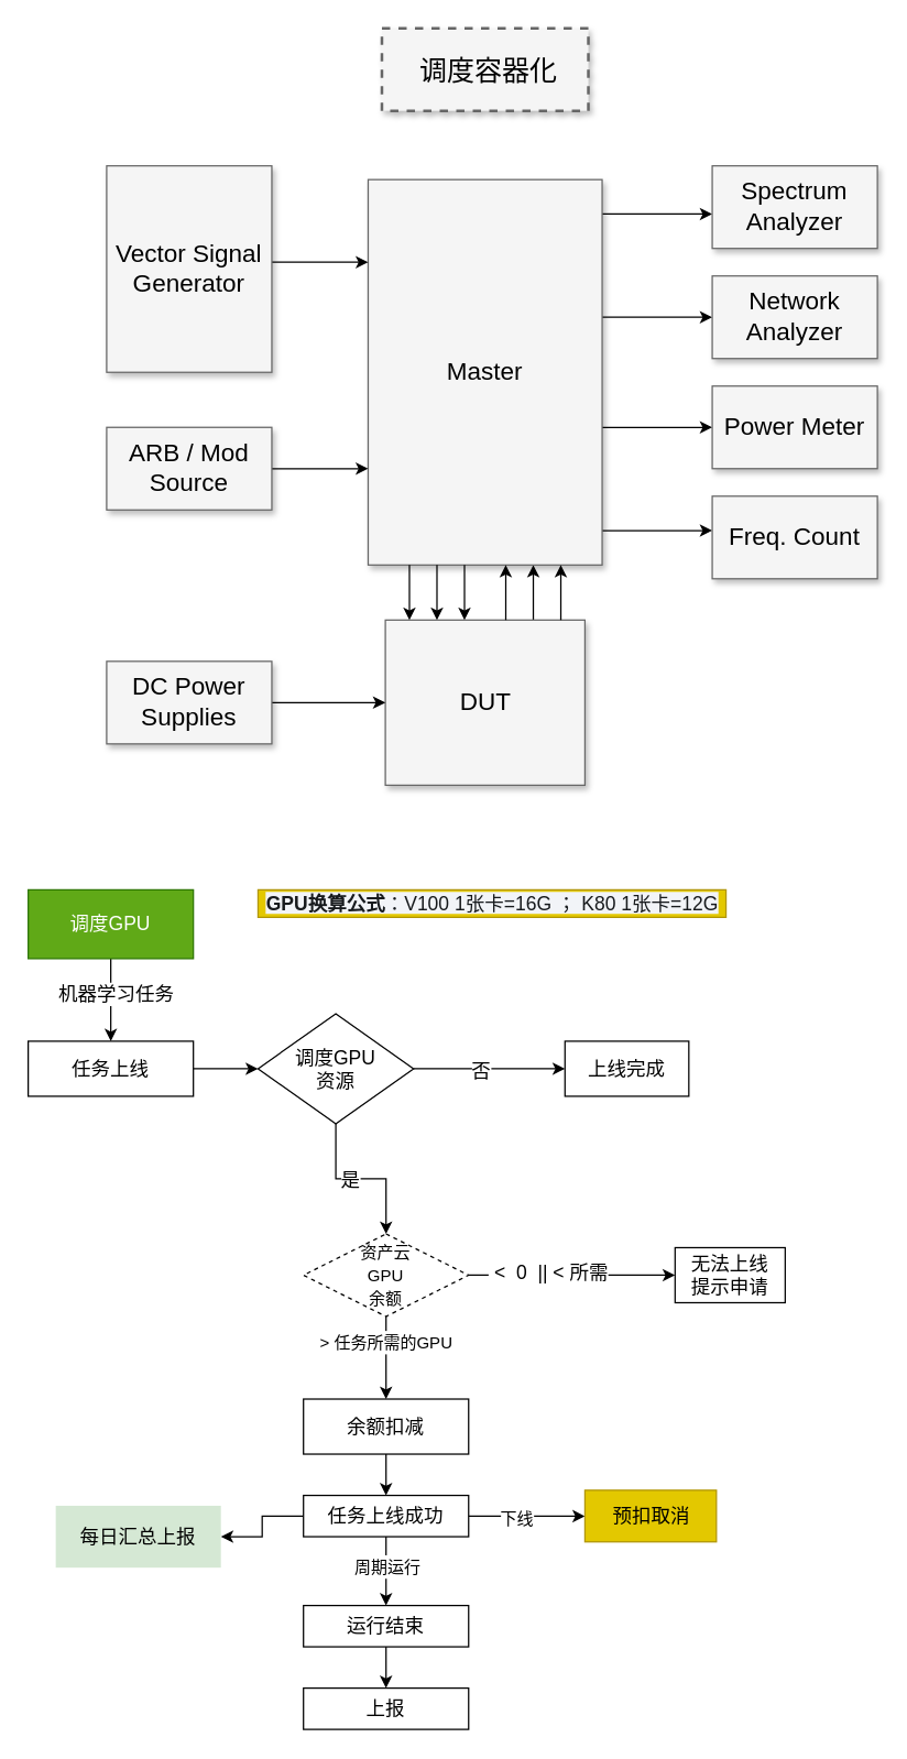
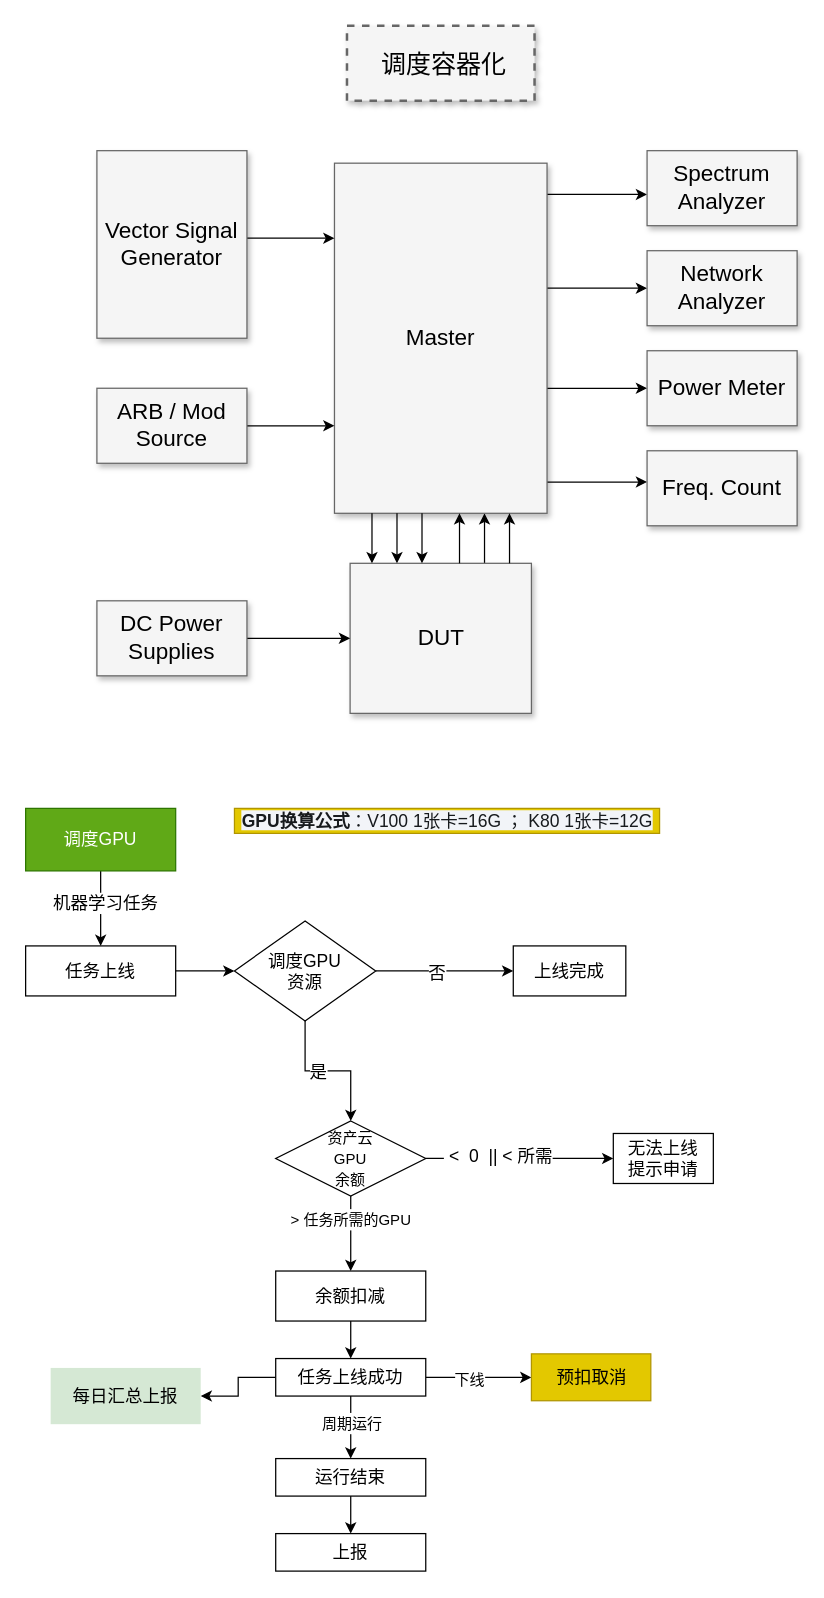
  <mxCell id="0" style=";html=1;" />
  <mxCell id="1" style=";html=1;" parent="0" />
  <mxCell id="2" value="&amp;nbsp;调度容器化" style="whiteSpace=wrap;html=1;shadow=1;fontSize=20;fillColor=#f5f5f5;strokeColor=#666666;strokeWidth=2;dashed=1;" parent="1" vertex="1"><mxGeometry x="277" y="20" width="150" height="60" as="geometry" /></mxCell>
  <mxCell id="3" style="edgeStyle=elbowEdgeStyle;rounded=0;html=1;startArrow=none;startFill=0;jettySize=auto;orthogonalLoop=1;fontSize=18;elbow=vertical;" parent="1" source="8" target="9" edge="1"><mxGeometry relative="1" as="geometry" /></mxCell>
  <mxCell id="4" style="edgeStyle=elbowEdgeStyle;rounded=0;html=1;startArrow=none;startFill=0;jettySize=auto;orthogonalLoop=1;fontSize=18;elbow=vertical;" parent="1" source="8" target="10" edge="1"><mxGeometry relative="1" as="geometry" /></mxCell>
  <mxCell id="5" style="edgeStyle=elbowEdgeStyle;rounded=0;html=1;startArrow=none;startFill=0;jettySize=auto;orthogonalLoop=1;fontSize=18;elbow=vertical;" parent="1" source="8" target="11" edge="1"><mxGeometry relative="1" as="geometry" /></mxCell>
  <mxCell id="6" style="edgeStyle=elbowEdgeStyle;rounded=0;html=1;startArrow=none;startFill=0;jettySize=auto;orthogonalLoop=1;fontSize=18;elbow=vertical;" parent="1" source="8" target="12" edge="1"><mxGeometry relative="1" as="geometry" /></mxCell>
  <mxCell id="7" style="edgeStyle=elbowEdgeStyle;rounded=0;html=1;startArrow=none;startFill=0;jettySize=auto;orthogonalLoop=1;fontSize=18;" parent="1" source="17" target="8" edge="1"><mxGeometry relative="1" as="geometry"><Array as="points"><mxPoint x="387" y="430" /></Array></mxGeometry></mxCell>
  <mxCell id="8" value="Master" style="whiteSpace=wrap;html=1;shadow=1;fontSize=18;fillColor=#f5f5f5;strokeColor=#666666;" parent="1" vertex="1"><mxGeometry x="267" y="130" width="170" height="280" as="geometry" /></mxCell>
  <mxCell id="9" value="Spectrum Analyzer" style="whiteSpace=wrap;html=1;shadow=1;fontSize=18;fillColor=#f5f5f5;strokeColor=#666666;" parent="1" vertex="1"><mxGeometry x="517" y="120" width="120" height="60" as="geometry" /></mxCell>
  <mxCell id="10" value="Network Analyzer" style="whiteSpace=wrap;html=1;shadow=1;fontSize=18;fillColor=#f5f5f5;strokeColor=#666666;" parent="1" vertex="1"><mxGeometry x="517" y="200" width="120" height="60" as="geometry" /></mxCell>
  <mxCell id="11" value="Power Meter" style="whiteSpace=wrap;html=1;shadow=1;fontSize=18;fillColor=#f5f5f5;strokeColor=#666666;" parent="1" vertex="1"><mxGeometry x="517" y="280" width="120" height="60" as="geometry" /></mxCell>
  <mxCell id="12" value="Freq. Count" style="whiteSpace=wrap;html=1;shadow=1;fontSize=18;fillColor=#f5f5f5;strokeColor=#666666;" parent="1" vertex="1"><mxGeometry x="517" y="360" width="120" height="60" as="geometry" /></mxCell>
  <mxCell id="13" style="edgeStyle=elbowEdgeStyle;rounded=0;html=1;startArrow=none;startFill=0;jettySize=auto;orthogonalLoop=1;fontSize=18;elbow=vertical;" parent="1" source="14" target="8" edge="1"><mxGeometry relative="1" as="geometry"><Array as="points"><mxPoint x="237" y="190" /></Array></mxGeometry></mxCell>
  <mxCell id="14" value="Vector Signal Generator" style="whiteSpace=wrap;html=1;shadow=1;fontSize=18;fillColor=#f5f5f5;strokeColor=#666666;" parent="1" vertex="1"><mxGeometry x="77" y="120" width="120" height="150" as="geometry" /></mxCell>
  <mxCell id="15" style="edgeStyle=elbowEdgeStyle;rounded=0;html=1;startArrow=none;startFill=0;jettySize=auto;orthogonalLoop=1;fontSize=18;elbow=vertical;" parent="1" source="16" target="8" edge="1"><mxGeometry relative="1" as="geometry" /></mxCell>
  <mxCell id="16" value="ARB / Mod Source" style="whiteSpace=wrap;html=1;shadow=1;fontSize=18;fillColor=#f5f5f5;strokeColor=#666666;" parent="1" vertex="1"><mxGeometry x="77" y="310" width="120" height="60" as="geometry" /></mxCell>
  <mxCell id="17" value="DUT" style="whiteSpace=wrap;html=1;shadow=1;fontSize=18;fillColor=#f5f5f5;strokeColor=#666666;" parent="1" vertex="1"><mxGeometry x="279.5" y="450" width="145" height="120" as="geometry" /></mxCell>
  <mxCell id="18" style="edgeStyle=elbowEdgeStyle;rounded=0;html=1;startArrow=none;startFill=0;jettySize=auto;orthogonalLoop=1;fontSize=18;elbow=vertical;" parent="1" source="19" target="17" edge="1"><mxGeometry relative="1" as="geometry" /></mxCell>
  <mxCell id="19" value="DC Power Supplies" style="whiteSpace=wrap;html=1;shadow=1;fontSize=18;fillColor=#f5f5f5;strokeColor=#666666;" parent="1" vertex="1"><mxGeometry x="77" y="480" width="120" height="60" as="geometry" /></mxCell>
  <mxCell id="20" style="edgeStyle=elbowEdgeStyle;rounded=0;html=1;startArrow=none;startFill=0;jettySize=auto;orthogonalLoop=1;fontSize=18;" parent="1" source="17" target="8" edge="1"><mxGeometry relative="1" as="geometry"><mxPoint x="417" y="460" as="sourcePoint" /><mxPoint x="417" y="420" as="targetPoint" /><Array as="points"><mxPoint x="407" y="430" /><mxPoint x="387" y="430" /></Array></mxGeometry></mxCell>
  <mxCell id="21" style="edgeStyle=elbowEdgeStyle;rounded=0;html=1;startArrow=none;startFill=0;jettySize=auto;orthogonalLoop=1;fontSize=18;" parent="1" edge="1"><mxGeometry relative="1" as="geometry"><mxPoint x="367" y="450" as="sourcePoint" /><mxPoint x="367" y="410" as="targetPoint" /><Array as="points"><mxPoint x="367" y="430" /><mxPoint x="367" y="430" /></Array></mxGeometry></mxCell>
  <mxCell id="22" style="edgeStyle=elbowEdgeStyle;rounded=0;html=1;startArrow=none;startFill=0;jettySize=auto;orthogonalLoop=1;fontSize=18;" parent="1" edge="1"><mxGeometry relative="1" as="geometry"><mxPoint x="337" y="410" as="sourcePoint" /><mxPoint x="337" y="450" as="targetPoint" /><Array as="points"><mxPoint x="337" y="430" /><mxPoint x="367" y="440" /></Array></mxGeometry></mxCell>
  <mxCell id="23" style="edgeStyle=elbowEdgeStyle;rounded=0;html=1;startArrow=none;startFill=0;jettySize=auto;orthogonalLoop=1;fontSize=18;" parent="1" edge="1"><mxGeometry relative="1" as="geometry"><mxPoint x="317" y="410" as="sourcePoint" /><mxPoint x="317" y="450" as="targetPoint" /><Array as="points"><mxPoint x="317" y="430" /><mxPoint x="347" y="440" /></Array></mxGeometry></mxCell>
  <mxCell id="24" style="edgeStyle=elbowEdgeStyle;rounded=0;html=1;startArrow=none;startFill=0;jettySize=auto;orthogonalLoop=1;fontSize=18;" parent="1" edge="1"><mxGeometry relative="1" as="geometry"><mxPoint x="297" y="410" as="sourcePoint" /><mxPoint x="297" y="450" as="targetPoint" /><Array as="points"><mxPoint x="297" y="430" /><mxPoint x="327" y="440" /></Array></mxGeometry></mxCell>
  <mxCell id="25" value="" style="edgeStyle=orthogonalEdgeStyle;rounded=0;orthogonalLoop=1;jettySize=auto;html=1;fontSize=14;" edge="1" parent="1" source="27" target="29"><mxGeometry relative="1" as="geometry" /></mxCell>
  <mxCell id="26" value="&amp;nbsp;机器学习任务" style="edgeLabel;html=1;align=center;verticalAlign=middle;resizable=0;points=[];fontSize=14;" vertex="1" connectable="0" parent="25"><mxGeometry x="-0.175" y="1" relative="1" as="geometry"><mxPoint as="offset" /></mxGeometry></mxCell>
  <mxCell id="27" value="调度GPU" style="rounded=0;whiteSpace=wrap;html=1;fontSize=14;fillColor=#60a917;fontColor=#ffffff;strokeColor=#2D7600;" vertex="1" parent="1"><mxGeometry x="20" y="646" width="120" height="50" as="geometry" /></mxCell>
  <mxCell id="28" value="" style="edgeStyle=orthogonalEdgeStyle;rounded=0;orthogonalLoop=1;jettySize=auto;html=1;fontSize=14;" edge="1" parent="1" source="29" target="34"><mxGeometry relative="1" as="geometry" /></mxCell>
  <mxCell id="29" value="任务上线" style="whiteSpace=wrap;html=1;rounded=0;fontSize=14;" vertex="1" parent="1"><mxGeometry x="20" y="756" width="120" height="40" as="geometry" /></mxCell>
  <mxCell id="30" value="" style="edgeStyle=orthogonalEdgeStyle;rounded=0;orthogonalLoop=1;jettySize=auto;html=1;fontSize=14;" edge="1" parent="1" source="34" target="35"><mxGeometry relative="1" as="geometry" /></mxCell>
  <mxCell id="31" value="否" style="edgeLabel;html=1;align=center;verticalAlign=middle;resizable=0;points=[];fontSize=14;" vertex="1" connectable="0" parent="30"><mxGeometry x="-0.133" y="-1" relative="1" as="geometry"><mxPoint as="offset" /></mxGeometry></mxCell>
  <mxCell id="32" value="" style="edgeStyle=orthogonalEdgeStyle;rounded=0;orthogonalLoop=1;jettySize=auto;html=1;fontSize=14;" edge="1" parent="1" source="34" target="40"><mxGeometry relative="1" as="geometry" /></mxCell>
  <mxCell id="33" value="是" style="edgeLabel;html=1;align=center;verticalAlign=middle;resizable=0;points=[];fontSize=14;" vertex="1" connectable="0" parent="32"><mxGeometry x="-0.15" relative="1" as="geometry"><mxPoint as="offset" /></mxGeometry></mxCell>
  <mxCell id="34" value="调度GPU&lt;br style=&quot;font-size: 14px;&quot;&gt;资源" style="rhombus;whiteSpace=wrap;html=1;rounded=0;fontSize=14;" vertex="1" parent="1"><mxGeometry x="187" y="736" width="113" height="80" as="geometry" /></mxCell>
  <mxCell id="35" value="上线完成" style="whiteSpace=wrap;html=1;rounded=0;fontSize=14;" vertex="1" parent="1"><mxGeometry x="410" y="756" width="90" height="40" as="geometry" /></mxCell>
  <mxCell id="36" value="" style="edgeStyle=orthogonalEdgeStyle;rounded=0;orthogonalLoop=1;jettySize=auto;html=1;fontSize=14;" edge="1" parent="1" source="40" target="41"><mxGeometry relative="1" as="geometry" /></mxCell>
  <mxCell id="37" value="&amp;nbsp;&amp;lt;&amp;nbsp; 0&amp;nbsp; || &amp;lt; 所需" style="edgeLabel;html=1;align=center;verticalAlign=middle;resizable=0;points=[];fontSize=14;" vertex="1" connectable="0" parent="36"><mxGeometry x="-0.244" y="3" relative="1" as="geometry"><mxPoint as="offset" /></mxGeometry></mxCell>
  <mxCell id="38" value="" style="edgeStyle=orthogonalEdgeStyle;rounded=0;orthogonalLoop=1;jettySize=auto;html=1;fontSize=14;" edge="1" parent="1" source="40" target="45"><mxGeometry relative="1" as="geometry" /></mxCell>
  <mxCell id="39" value="&lt;font style=&quot;font-size: 12px&quot;&gt;&amp;gt; 任务所需的GPU&lt;/font&gt;" style="edgeLabel;html=1;align=center;verticalAlign=middle;resizable=0;points=[];fontSize=14;" vertex="1" connectable="0" parent="38"><mxGeometry x="-0.4" y="-1" relative="1" as="geometry"><mxPoint as="offset" /></mxGeometry></mxCell>
- <mxCell id="40" value="&lt;font style=&quot;font-size: 12px&quot;&gt;资产云&lt;br&gt;GPU&lt;br&gt;余额&lt;/font&gt;" style="rhombus;whiteSpace=wrap;html=1;rounded=0;fontSize=14;dashed=1;" vertex="1" parent="1"><mxGeometry x="220" y="896" width="120" height="60" as="geometry" /></mxCell>
+ <mxCell id="40" value="&lt;font style=&quot;font-size: 12px&quot;&gt;资产云&lt;br&gt;GPU&lt;br&gt;余额&lt;/font&gt;" style="rhombus;whiteSpace=wrap;html=1;rounded=0;fontSize=14;" vertex="1" parent="1"><mxGeometry x="220" y="896" width="120" height="60" as="geometry" /></mxCell>
  <mxCell id="41" value="无法上线&lt;br&gt;提示申请" style="whiteSpace=wrap;html=1;rounded=0;fontSize=14;" vertex="1" parent="1"><mxGeometry x="490" y="906" width="80" height="40" as="geometry" /></mxCell>
  <mxCell id="42" value="" style="edgeStyle=orthogonalEdgeStyle;rounded=0;orthogonalLoop=1;jettySize=auto;html=1;exitX=0.5;exitY=1;exitDx=0;exitDy=0;fontSize=14;" edge="1" parent="1" source="53" target="48"><mxGeometry relative="1" as="geometry" /></mxCell>
  <mxCell id="43" value="&lt;font style=&quot;font-size: 12px&quot;&gt;周期运行&lt;/font&gt;" style="edgeLabel;html=1;align=center;verticalAlign=middle;resizable=0;points=[];fontSize=14;" vertex="1" connectable="0" parent="42"><mxGeometry x="-0.143" relative="1" as="geometry"><mxPoint as="offset" /></mxGeometry></mxCell>
  <mxCell id="44" value="" style="edgeStyle=orthogonalEdgeStyle;rounded=0;orthogonalLoop=1;jettySize=auto;html=1;fontSize=14;" edge="1" parent="1" source="45" target="53"><mxGeometry relative="1" as="geometry" /></mxCell>
  <mxCell id="45" value="余额扣减" style="whiteSpace=wrap;html=1;rounded=0;fontSize=14;" vertex="1" parent="1"><mxGeometry x="220" y="1016" width="120" height="40" as="geometry" /></mxCell>
  <mxCell id="46" value="&lt;span style=&quot;color: rgb(23 , 26 , 29) ; font-family: , , &amp;#34;pingfang sc&amp;#34; , &amp;#34;hiragino sans gb&amp;#34; , &amp;#34;segoe ui&amp;#34; , , &amp;#34;roboto&amp;#34; , &amp;#34;droid sans&amp;#34; , &amp;#34;helvetica neue&amp;#34; , sans-serif ; font-size: 14px ; text-align: left ; background-color: rgb(242 , 244 , 248)&quot;&gt;&lt;b&gt;GPU换算公式&lt;/b&gt;：V100 1张卡=16G ； K80 1张卡=12G&lt;/span&gt;" style="text;html=1;align=center;verticalAlign=middle;resizable=0;points=[];autosize=1;strokeColor=#B09500;fillColor=#e3c800;fontColor=#000000;" vertex="1" parent="1"><mxGeometry x="187" y="646" width="340" height="20" as="geometry" /></mxCell>
  <mxCell id="47" value="" style="edgeStyle=orthogonalEdgeStyle;rounded=0;orthogonalLoop=1;jettySize=auto;html=1;fontSize=14;" edge="1" parent="1" source="48" target="49"><mxGeometry relative="1" as="geometry" /></mxCell>
  <mxCell id="48" value="运行结束" style="whiteSpace=wrap;html=1;rounded=0;fontSize=14;" vertex="1" parent="1"><mxGeometry x="220" y="1166" width="120" height="30" as="geometry" /></mxCell>
  <mxCell id="49" value="上报" style="whiteSpace=wrap;html=1;rounded=0;fontSize=14;" vertex="1" parent="1"><mxGeometry x="220" y="1226" width="120" height="30" as="geometry" /></mxCell>
  <mxCell id="50" value="" style="edgeStyle=orthogonalEdgeStyle;rounded=0;orthogonalLoop=1;jettySize=auto;html=1;fontSize=14;" edge="1" parent="1" source="53" target="54"><mxGeometry relative="1" as="geometry" /></mxCell>
  <mxCell id="51" value="&lt;font style=&quot;font-size: 12px&quot;&gt;下线&lt;/font&gt;" style="edgeLabel;html=1;align=center;verticalAlign=middle;resizable=0;points=[];fontSize=14;" vertex="1" connectable="0" parent="50"><mxGeometry x="-0.2" y="-1" relative="1" as="geometry"><mxPoint as="offset" /></mxGeometry></mxCell>
  <mxCell id="52" value="" style="edgeStyle=orthogonalEdgeStyle;rounded=0;orthogonalLoop=1;jettySize=auto;html=1;fontSize=12;" edge="1" parent="1" source="53" target="55"><mxGeometry relative="1" as="geometry" /></mxCell>
  <mxCell id="53" value="任务上线成功" style="whiteSpace=wrap;html=1;rounded=0;fontSize=14;" vertex="1" parent="1"><mxGeometry x="220" y="1086" width="120" height="30" as="geometry" /></mxCell>
  <mxCell id="54" value="预扣取消" style="whiteSpace=wrap;html=1;rounded=0;fontSize=14;fillColor=#e3c800;fontColor=#000000;strokeColor=#B09500;" vertex="1" parent="1"><mxGeometry x="424.5" y="1082.25" width="95.5" height="37.5" as="geometry" /></mxCell>
  <mxCell id="55" value="每日汇总上报" style="whiteSpace=wrap;html=1;rounded=0;fontSize=14;fillColor=#d5e8d4;strokeColor=none;" vertex="1" parent="1"><mxGeometry x="40" y="1093.5" width="120" height="45" as="geometry" /></mxCell>
